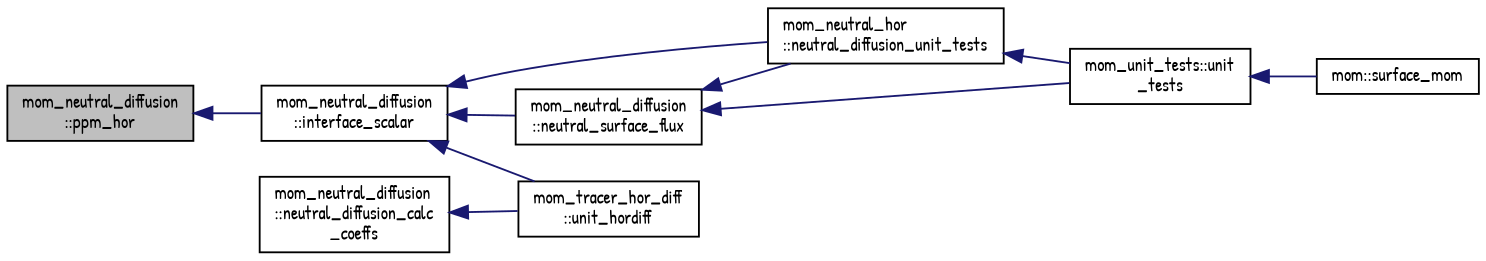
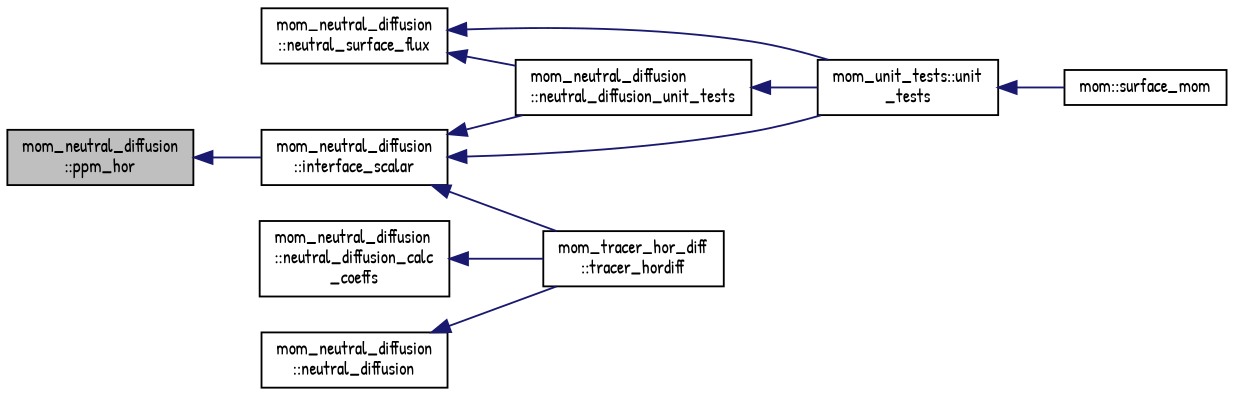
  digraph {
    fontname="Patrick Hand"
    rankdir=LR
    node [color=black fillcolor=white fontname="Patrick Hand" fontsize=10 shape=record style=filled]
    edge [color=midnightblue dir=back fontname="Patrick Hand" fontsize=10 labelfontname=Helvetica labelfontsize=10 style=solid]
    n1 [fillcolor=grey75 fontcolor=black height=0.2 label="mom_neutral_diffusion\l::ppm_hor" width=0.4]
    n2 [height=0.2 label="mom_neutral_diffusion\l::interface_scalar" width=0.4]
-   n3 [height=0.2 label="mom_neutral_hor\l::neutral_diffusion_unit_tests" width=0.4]
+   n3 [height=0.2 label="mom_neutral_diffusion\l::neutral_diffusion_unit_tests" width=0.4]
    n4 [height=0.2 label="mom_neutral_diffusion\l::neutral_surface_flux" width=0.4]
-   n5 [height=0.2 label="mom_tracer_hor_diff\l::unit_hordiff" width=0.4]
+   n5 [height=0.2 label="mom_tracer_hor_diff\l::tracer_hordiff" width=0.4]
    n6 [height=0.2 label="mom_neutral_diffusion\l::neutral_diffusion_calc\l_coeffs" width=0.4]
    n7 [height=0.2 label="mom_unit_tests::unit\l_tests" width=0.4]
    n8 [height=0.2 label="mom::surface_mom" width=0.4]
+   n9 [height=0.2 label="mom_neutral_diffusion\l::neutral_diffusion" width=0.4]
    n1 -> n2
    n2 -> n3
-   n2 -> n4
+   n2 -> n7
    n2 -> n5
    n3 -> n7
    n4 -> n3
    n4 -> n7
    n6 -> n5
    n7 -> n8
+   n9 -> n5
  }
